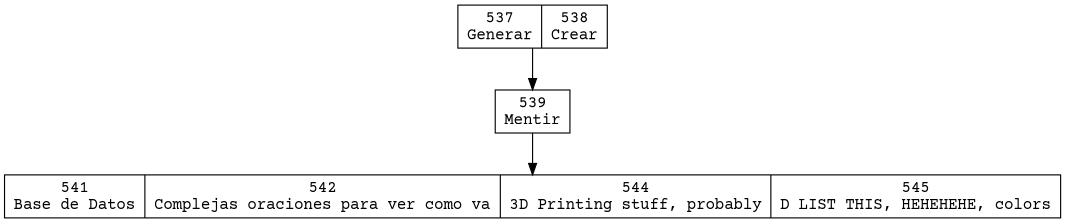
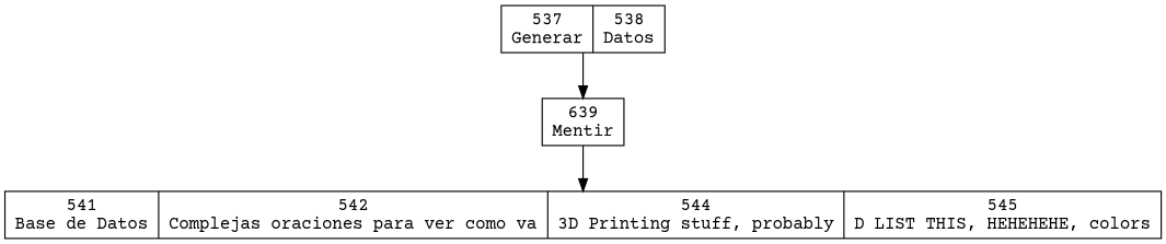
  digraph {
    fontname="Courier Prime"
    node [fontname="Courier Prime" shape=record]
    edge [fontname="Courier Prime"]
-   n1 [label="539\nMentir"]
+   n1 [label="639\nMentir"]
    n2 [label="541\nBase de Datos|542\nComplejas oraciones para ver como va|544\n3D Printing stuff, probably|545\nD LIST THIS, HEHEHEHE, colors"]
-   n3 [label="537\nGenerar|538\nCrear"]
+   n3 [label="537\nGenerar|538\nDatos"]
    n1 -> n2
    n3 -> n1
  }
